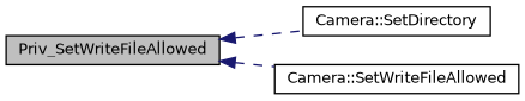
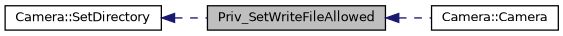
  digraph {
    rankdir=LR
    node [color=black fillcolor=white fontname=Helvetica fontsize=10 shape=record style=filled]
    edge [color=midnightblue dir=back fontname=Helvetica fontsize=10 labelfontname=Helvetica labelfontsize=10 style=dashed]
    n1 [fillcolor=grey75 fontcolor=black height=0.2 label=Priv_SetWriteFileAllowed width=0.4]
    n2 [height=0.2 label="Camera::SetDirectory" width=0.4]
-   n3 [height=0.2 label="Camera::SetWriteFileAllowed" width=0.4]
-   n1 -> n2
+   n3 [height=0.2 label="Camera::Camera" width=0.4]
+   n2 -> n1
    n1 -> n3
  }
